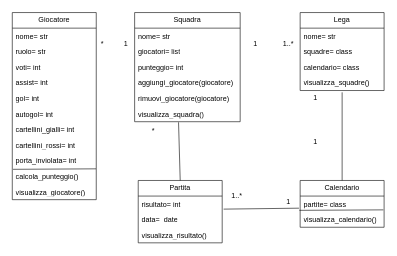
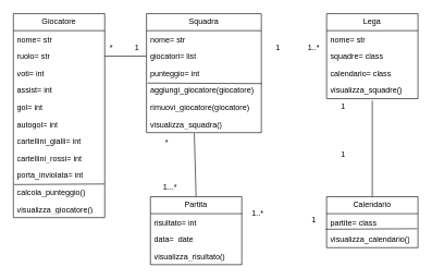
  <mxCell id="0" />
  <mxCell id="1" parent="0" />
  <mxCell id="2" value="Giocatore" style="swimlane;fontStyle=0;childLayout=stackLayout;horizontal=1;startSize=26;fillColor=none;horizontalStack=0;resizeParent=1;resizeParentMax=0;resizeLast=0;collapsible=1;marginBottom=0;whiteSpace=wrap;html=1;" parent="1" vertex="1"><mxGeometry x="20" y="20" width="140" height="312" as="geometry" /></mxCell>
  <mxCell id="3" value="nome= str" style="text;strokeColor=none;fillColor=none;align=left;verticalAlign=top;spacingLeft=4;spacingRight=4;overflow=hidden;rotatable=0;points=[[0,0.5],[1,0.5]];portConstraint=eastwest;whiteSpace=wrap;html=1;" parent="2" vertex="1"><mxGeometry y="26" width="140" height="26" as="geometry" /></mxCell>
  <mxCell id="4" value="&lt;div&gt;ruolo= str&lt;/div&gt;" style="text;strokeColor=none;fillColor=none;align=left;verticalAlign=top;spacingLeft=4;spacingRight=4;overflow=hidden;rotatable=0;points=[[0,0.5],[1,0.5]];portConstraint=eastwest;whiteSpace=wrap;html=1;" parent="2" vertex="1"><mxGeometry y="52" width="140" height="26" as="geometry" /></mxCell>
  <mxCell id="5" value="voti= int" style="text;strokeColor=none;fillColor=none;align=left;verticalAlign=top;spacingLeft=4;spacingRight=4;overflow=hidden;rotatable=0;points=[[0,0.5],[1,0.5]];portConstraint=eastwest;whiteSpace=wrap;html=1;" parent="2" vertex="1"><mxGeometry y="78" width="140" height="26" as="geometry" /></mxCell>
  <mxCell id="6" value="assist= int" style="text;strokeColor=none;fillColor=none;align=left;verticalAlign=top;spacingLeft=4;spacingRight=4;overflow=hidden;rotatable=0;points=[[0,0.5],[1,0.5]];portConstraint=eastwest;whiteSpace=wrap;html=1;" parent="2" vertex="1"><mxGeometry y="104" width="140" height="26" as="geometry" /></mxCell>
  <mxCell id="7" value="gol= int" style="text;strokeColor=none;fillColor=none;align=left;verticalAlign=top;spacingLeft=4;spacingRight=4;overflow=hidden;rotatable=0;points=[[0,0.5],[1,0.5]];portConstraint=eastwest;whiteSpace=wrap;html=1;" parent="2" vertex="1"><mxGeometry y="130" width="140" height="26" as="geometry" /></mxCell>
  <mxCell id="8" value="autogol= int" style="text;strokeColor=none;fillColor=none;align=left;verticalAlign=top;spacingLeft=4;spacingRight=4;overflow=hidden;rotatable=0;points=[[0,0.5],[1,0.5]];portConstraint=eastwest;whiteSpace=wrap;html=1;" parent="2" vertex="1"><mxGeometry y="156" width="140" height="26" as="geometry" /></mxCell>
  <mxCell id="9" value="cartellini_gialli= int" style="text;strokeColor=none;fillColor=none;align=left;verticalAlign=top;spacingLeft=4;spacingRight=4;overflow=hidden;rotatable=0;points=[[0,0.5],[1,0.5]];portConstraint=eastwest;whiteSpace=wrap;html=1;" parent="2" vertex="1"><mxGeometry y="182" width="140" height="26" as="geometry" /></mxCell>
  <mxCell id="10" value="cartellini_rossi= int" style="text;strokeColor=none;fillColor=none;align=left;verticalAlign=top;spacingLeft=4;spacingRight=4;overflow=hidden;rotatable=0;points=[[0,0.5],[1,0.5]];portConstraint=eastwest;whiteSpace=wrap;html=1;" parent="2" vertex="1"><mxGeometry y="208" width="140" height="26" as="geometry" /></mxCell>
  <mxCell id="11" value="porta_inviolata= int" style="text;strokeColor=none;fillColor=none;align=left;verticalAlign=top;spacingLeft=4;spacingRight=4;overflow=hidden;rotatable=0;points=[[0,0.5],[1,0.5]];portConstraint=eastwest;whiteSpace=wrap;html=1;" parent="2" vertex="1"><mxGeometry y="234" width="140" height="26" as="geometry" /></mxCell>
  <mxCell id="12" value="calcola_punteggio()" style="text;strokeColor=none;fillColor=none;align=left;verticalAlign=top;spacingLeft=4;spacingRight=4;overflow=hidden;rotatable=0;points=[[0,0.5],[1,0.5]];portConstraint=eastwest;whiteSpace=wrap;html=1;" parent="2" vertex="1"><mxGeometry y="260" width="140" height="26" as="geometry" /></mxCell>
  <mxCell id="13" value="" style="endArrow=none;html=1;rounded=0;exitX=0.009;exitY=0.054;exitDx=0;exitDy=0;exitPerimeter=0;entryX=0.997;entryY=0.023;entryDx=0;entryDy=0;entryPerimeter=0;" edge="1" parent="2" source="12" target="12"><mxGeometry width="50" height="50" relative="1" as="geometry"><mxPoint x="220" y="150" as="sourcePoint" /><mxPoint x="270" y="100" as="targetPoint" /></mxGeometry></mxCell>
  <mxCell id="14" value="visualizza_giocatore()" style="text;strokeColor=none;fillColor=none;align=left;verticalAlign=top;spacingLeft=4;spacingRight=4;overflow=hidden;rotatable=0;points=[[0,0.5],[1,0.5]];portConstraint=eastwest;whiteSpace=wrap;html=1;" vertex="1" parent="2"><mxGeometry y="286" width="140" height="26" as="geometry" /></mxCell>
  <mxCell id="15" value="Squadra" style="swimlane;fontStyle=0;childLayout=stackLayout;horizontal=1;startSize=26;fillColor=none;horizontalStack=0;resizeParent=1;resizeParentMax=0;resizeLast=0;collapsible=1;marginBottom=0;whiteSpace=wrap;html=1;" parent="1" vertex="1"><mxGeometry x="224" y="20" width="176" height="182" as="geometry" /></mxCell>
  <mxCell id="16" value="nome= str" style="text;strokeColor=none;fillColor=none;align=left;verticalAlign=top;spacingLeft=4;spacingRight=4;overflow=hidden;rotatable=0;points=[[0,0.5],[1,0.5]];portConstraint=eastwest;whiteSpace=wrap;html=1;" parent="15" vertex="1"><mxGeometry y="26" width="176" height="26" as="geometry" /></mxCell>
  <mxCell id="17" value="giocatori= list" style="text;strokeColor=none;fillColor=none;align=left;verticalAlign=top;spacingLeft=4;spacingRight=4;overflow=hidden;rotatable=0;points=[[0,0.5],[1,0.5]];portConstraint=eastwest;whiteSpace=wrap;html=1;" parent="15" vertex="1"><mxGeometry y="52" width="176" height="26" as="geometry" /></mxCell>
  <mxCell id="18" value="punteggio= int" style="text;strokeColor=none;fillColor=none;align=left;verticalAlign=top;spacingLeft=4;spacingRight=4;overflow=hidden;rotatable=0;points=[[0,0.5],[1,0.5]];portConstraint=eastwest;whiteSpace=wrap;html=1;" parent="15" vertex="1"><mxGeometry y="78" width="176" height="26" as="geometry" /></mxCell>
  <mxCell id="19" value="aggiungi_giocatore(giocatore)" style="text;strokeColor=none;fillColor=none;align=left;verticalAlign=top;spacingLeft=4;spacingRight=4;overflow=hidden;rotatable=0;points=[[0,0.5],[1,0.5]];portConstraint=eastwest;whiteSpace=wrap;html=1;" parent="15" vertex="1"><mxGeometry y="104" width="176" height="26" as="geometry" /></mxCell>
+ <mxCell id="20" value="" style="endArrow=none;html=1;rounded=0;entryX=1.003;entryY=0.115;entryDx=0;entryDy=0;entryPerimeter=0;exitX=0.009;exitY=1.085;exitDx=0;exitDy=0;exitPerimeter=0;" edge="1" parent="15" source="18" target="19"><mxGeometry width="50" height="50" relative="1" as="geometry"><mxPoint x="16" y="150" as="sourcePoint" /><mxPoint x="66" y="100" as="targetPoint" /></mxGeometry></mxCell>
  <mxCell id="21" value="rimuovi_giocatore(giocatore)" style="text;strokeColor=none;fillColor=none;align=left;verticalAlign=top;spacingLeft=4;spacingRight=4;overflow=hidden;rotatable=0;points=[[0,0.5],[1,0.5]];portConstraint=eastwest;whiteSpace=wrap;html=1;" vertex="1" parent="15"><mxGeometry y="130" width="176" height="26" as="geometry" /></mxCell>
  <mxCell id="22" value="visualizza_squadra()" style="text;strokeColor=none;fillColor=none;align=left;verticalAlign=top;spacingLeft=4;spacingRight=4;overflow=hidden;rotatable=0;points=[[0,0.5],[1,0.5]];portConstraint=eastwest;whiteSpace=wrap;html=1;" vertex="1" parent="15"><mxGeometry y="156" width="176" height="26" as="geometry" /></mxCell>
  <mxCell id="23" value="Lega" style="swimlane;fontStyle=0;childLayout=stackLayout;horizontal=1;startSize=26;fillColor=none;horizontalStack=0;resizeParent=1;resizeParentMax=0;resizeLast=0;collapsible=1;marginBottom=0;whiteSpace=wrap;html=1;" parent="1" vertex="1"><mxGeometry x="500" y="20" width="140" height="130" as="geometry" /></mxCell>
  <mxCell id="24" value="nome= str" style="text;strokeColor=none;fillColor=none;align=left;verticalAlign=top;spacingLeft=4;spacingRight=4;overflow=hidden;rotatable=0;points=[[0,0.5],[1,0.5]];portConstraint=eastwest;whiteSpace=wrap;html=1;" parent="23" vertex="1"><mxGeometry y="26" width="140" height="26" as="geometry" /></mxCell>
  <mxCell id="25" value="squadre= class" style="text;strokeColor=none;fillColor=none;align=left;verticalAlign=top;spacingLeft=4;spacingRight=4;overflow=hidden;rotatable=0;points=[[0,0.5],[1,0.5]];portConstraint=eastwest;whiteSpace=wrap;html=1;" parent="23" vertex="1"><mxGeometry y="52" width="140" height="26" as="geometry" /></mxCell>
  <mxCell id="26" value="calendario= class&amp;nbsp;" style="text;strokeColor=none;fillColor=none;align=left;verticalAlign=top;spacingLeft=4;spacingRight=4;overflow=hidden;rotatable=0;points=[[0,0.5],[1,0.5]];portConstraint=eastwest;whiteSpace=wrap;html=1;" parent="23" vertex="1"><mxGeometry y="78" width="140" height="26" as="geometry" /></mxCell>
  <mxCell id="27" value="visualizza_squadre()" style="text;strokeColor=none;fillColor=none;align=left;verticalAlign=top;spacingLeft=4;spacingRight=4;overflow=hidden;rotatable=0;points=[[0,0.5],[1,0.5]];portConstraint=eastwest;whiteSpace=wrap;html=1;" vertex="1" parent="23"><mxGeometry y="104" width="140" height="26" as="geometry" /></mxCell>
  <mxCell id="28" value="Partita" style="swimlane;fontStyle=0;childLayout=stackLayout;horizontal=1;startSize=26;fillColor=none;horizontalStack=0;resizeParent=1;resizeParentMax=0;resizeLast=0;collapsible=1;marginBottom=0;whiteSpace=wrap;html=1;" parent="1" vertex="1"><mxGeometry x="230" y="300" width="140" height="104" as="geometry" /></mxCell>
  <mxCell id="29" value="risultato= int" style="text;strokeColor=none;fillColor=none;align=left;verticalAlign=top;spacingLeft=4;spacingRight=4;overflow=hidden;rotatable=0;points=[[0,0.5],[1,0.5]];portConstraint=eastwest;whiteSpace=wrap;html=1;" parent="28" vertex="1"><mxGeometry y="26" width="140" height="26" as="geometry" /></mxCell>
  <mxCell id="30" value="data=&amp;nbsp; date" style="text;strokeColor=none;fillColor=none;align=left;verticalAlign=top;spacingLeft=4;spacingRight=4;overflow=hidden;rotatable=0;points=[[0,0.5],[1,0.5]];portConstraint=eastwest;whiteSpace=wrap;html=1;" vertex="1" parent="28"><mxGeometry y="52" width="140" height="26" as="geometry" /></mxCell>
  <mxCell id="31" value="visualizza_risultato()" style="text;strokeColor=none;fillColor=none;align=left;verticalAlign=top;spacingLeft=4;spacingRight=4;overflow=hidden;rotatable=0;points=[[0,0.5],[1,0.5]];portConstraint=eastwest;whiteSpace=wrap;html=1;" vertex="1" parent="28"><mxGeometry y="78" width="140" height="26" as="geometry" /></mxCell>
  <mxCell id="32" value="Calendario" style="swimlane;fontStyle=0;childLayout=stackLayout;horizontal=1;startSize=26;fillColor=none;horizontalStack=0;resizeParent=1;resizeParentMax=0;resizeLast=0;collapsible=1;marginBottom=0;whiteSpace=wrap;html=1;" parent="1" vertex="1"><mxGeometry x="500" y="300" width="140" height="78" as="geometry" /></mxCell>
  <mxCell id="33" value="partite= class" style="text;strokeColor=none;fillColor=none;align=left;verticalAlign=top;spacingLeft=4;spacingRight=4;overflow=hidden;rotatable=0;points=[[0,0.5],[1,0.5]];portConstraint=eastwest;whiteSpace=wrap;html=1;" parent="32" vertex="1"><mxGeometry y="26" width="140" height="26" as="geometry" /></mxCell>
  <mxCell id="34" value="visualizza_calendario()" style="text;strokeColor=none;fillColor=none;align=left;verticalAlign=top;spacingLeft=4;spacingRight=4;overflow=hidden;rotatable=0;points=[[0,0.5],[1,0.5]];portConstraint=eastwest;whiteSpace=wrap;html=1;" parent="32" vertex="1"><mxGeometry y="52" width="140" height="26" as="geometry" /></mxCell>
  <mxCell id="35" value="" style="endArrow=none;html=1;rounded=0;entryX=-0.009;entryY=0.915;entryDx=0;entryDy=0;entryPerimeter=0;exitX=0.991;exitY=0.885;exitDx=0;exitDy=0;exitPerimeter=0;" edge="1" parent="32" source="33" target="33"><mxGeometry width="50" height="50" relative="1" as="geometry"><mxPoint x="-260" y="-40" as="sourcePoint" /><mxPoint x="-210" y="-90" as="targetPoint" /></mxGeometry></mxCell>
+ <mxCell id="36" style="edgeStyle=orthogonalEdgeStyle;rounded=0;orthogonalLoop=1;jettySize=auto;html=1;exitX=1;exitY=0.5;exitDx=0;exitDy=0;entryX=0;entryY=0.5;entryDx=0;entryDy=0;endArrow=none;startFill=0;" parent="1" source="4" target="17" edge="1"><mxGeometry relative="1" as="geometry" /></mxCell>
  <mxCell id="37" value="*" style="text;html=1;align=center;verticalAlign=middle;resizable=0;points=[];autosize=1;strokeColor=none;fillColor=none;" parent="1" vertex="1"><mxGeometry x="155" y="57" width="30" height="30" as="geometry" /></mxCell>
  <mxCell id="38" value="1" style="text;html=1;align=center;verticalAlign=middle;resizable=0;points=[];autosize=1;strokeColor=none;fillColor=none;" parent="1" vertex="1"><mxGeometry x="194" y="57" width="30" height="30" as="geometry" /></mxCell>
  <mxCell id="39" value="1" style="text;html=1;align=center;verticalAlign=middle;resizable=0;points=[];autosize=1;strokeColor=none;fillColor=none;" parent="1" vertex="1"><mxGeometry x="510" y="148" width="30" height="30" as="geometry" /></mxCell>
  <mxCell id="40" value="1" style="text;html=1;align=center;verticalAlign=middle;resizable=0;points=[];autosize=1;strokeColor=none;fillColor=none;" parent="1" vertex="1"><mxGeometry x="510" y="220" width="30" height="30" as="geometry" /></mxCell>
  <mxCell id="41" value="1..*" style="text;html=1;align=center;verticalAlign=middle;resizable=0;points=[];autosize=1;strokeColor=none;fillColor=none;" parent="1" vertex="1"><mxGeometry x="374" y="310" width="40" height="30" as="geometry" /></mxCell>
  <mxCell id="42" value="1" style="text;html=1;align=center;verticalAlign=middle;resizable=0;points=[];autosize=1;strokeColor=none;fillColor=none;" parent="1" vertex="1"><mxGeometry x="465" y="320" width="30" height="30" as="geometry" /></mxCell>
+ <mxCell id="43" value="1...*" style="text;html=1;align=center;verticalAlign=middle;resizable=0;points=[];autosize=1;strokeColor=none;fillColor=none;" parent="1" vertex="1"><mxGeometry x="240" y="270" width="40" height="30" as="geometry" /></mxCell>
  <mxCell id="44" value="*" style="text;html=1;align=center;verticalAlign=middle;resizable=0;points=[];autosize=1;strokeColor=none;fillColor=none;" parent="1" vertex="1"><mxGeometry x="240" y="202" width="30" height="30" as="geometry" /></mxCell>
  <mxCell id="45" value="1" style="text;html=1;align=center;verticalAlign=middle;resizable=0;points=[];autosize=1;strokeColor=none;fillColor=none;" parent="1" vertex="1"><mxGeometry x="410" y="57" width="30" height="30" as="geometry" /></mxCell>
  <mxCell id="46" value="1..*" style="text;html=1;align=center;verticalAlign=middle;resizable=0;points=[];autosize=1;strokeColor=none;fillColor=none;" parent="1" vertex="1"><mxGeometry x="460" y="57" width="40" height="30" as="geometry" /></mxCell>
  <mxCell id="47" value="" style="endArrow=none;html=1;rounded=0;entryX=0.416;entryY=1.038;entryDx=0;entryDy=0;entryPerimeter=0;exitX=0.5;exitY=0;exitDx=0;exitDy=0;" edge="1" parent="1" source="28" target="22"><mxGeometry width="50" height="50" relative="1" as="geometry"><mxPoint x="240" y="230" as="sourcePoint" /><mxPoint x="290" y="180" as="targetPoint" /></mxGeometry></mxCell>
- <mxCell id="48" value="" style="endArrow=none;html=1;rounded=0;entryX=-0.014;entryY=0.777;entryDx=0;entryDy=0;entryPerimeter=0;exitX=1.017;exitY=0.838;exitDx=0;exitDy=0;exitPerimeter=0;" edge="1" parent="1" source="29" target="33"><mxGeometry width="50" height="50" relative="1" as="geometry"><mxPoint x="240" y="230" as="sourcePoint" /><mxPoint x="290" y="180" as="targetPoint" /></mxGeometry></mxCell>
  <mxCell id="49" value="" style="endArrow=none;html=1;rounded=0;exitX=0.5;exitY=0;exitDx=0;exitDy=0;" edge="1" parent="1" source="32"><mxGeometry width="50" height="50" relative="1" as="geometry"><mxPoint x="240" y="230" as="sourcePoint" /><mxPoint x="570" y="153" as="targetPoint" /></mxGeometry></mxCell>
